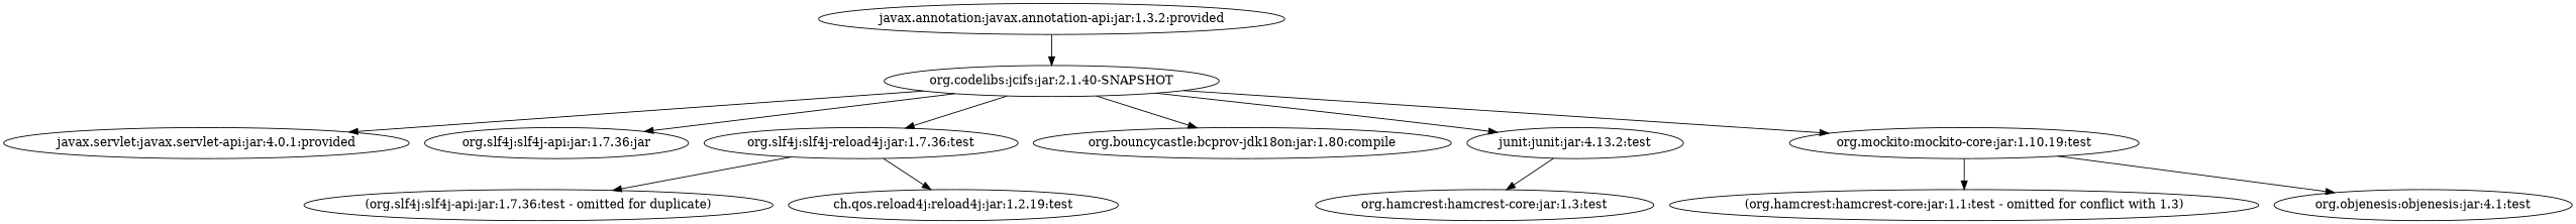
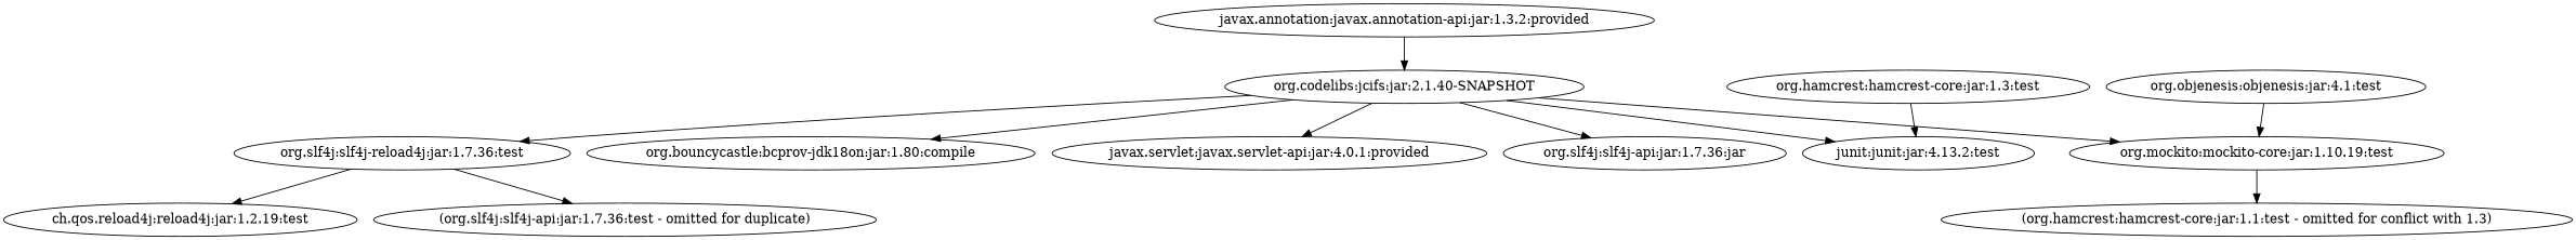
  digraph {
    "org.codelibs:jcifs:jar:2.1.40-SNAPSHOT"
    "javax.servlet:javax.servlet-api:jar:4.0.1:provided"
    n3 [label="org.slf4j:slf4j-api:jar:1.7.36:jar"]
    "org.slf4j:slf4j-reload4j:jar:1.7.36:test"
    "org.bouncycastle:bcprov-jdk18on:jar:1.80:compile"
    "junit:junit:jar:4.13.2:test"
    "org.mockito:mockito-core:jar:1.10.19:test"
    "javax.annotation:javax.annotation-api:jar:1.3.2:provided"
    "(org.slf4j:slf4j-api:jar:1.7.36:test - omitted for duplicate)"
    "ch.qos.reload4j:reload4j:jar:1.2.19:test"
    "org.hamcrest:hamcrest-core:jar:1.3:test"
    "(org.hamcrest:hamcrest-core:jar:1.1:test - omitted for conflict with 1.3)"
    n13 [label="org.objenesis:objenesis:jar:4.1:test"]
    "org.codelibs:jcifs:jar:2.1.40-SNAPSHOT" -> "javax.servlet:javax.servlet-api:jar:4.0.1:provided"
    "org.codelibs:jcifs:jar:2.1.40-SNAPSHOT" -> n3
    "org.codelibs:jcifs:jar:2.1.40-SNAPSHOT" -> "org.slf4j:slf4j-reload4j:jar:1.7.36:test"
    "org.codelibs:jcifs:jar:2.1.40-SNAPSHOT" -> "org.bouncycastle:bcprov-jdk18on:jar:1.80:compile"
    "org.codelibs:jcifs:jar:2.1.40-SNAPSHOT" -> "junit:junit:jar:4.13.2:test"
    "org.codelibs:jcifs:jar:2.1.40-SNAPSHOT" -> "org.mockito:mockito-core:jar:1.10.19:test"
    "org.slf4j:slf4j-reload4j:jar:1.7.36:test" -> "(org.slf4j:slf4j-api:jar:1.7.36:test - omitted for duplicate)"
    "org.slf4j:slf4j-reload4j:jar:1.7.36:test" -> "ch.qos.reload4j:reload4j:jar:1.2.19:test"
-   "junit:junit:jar:4.13.2:test" -> "org.hamcrest:hamcrest-core:jar:1.3:test"
+   "org.hamcrest:hamcrest-core:jar:1.3:test" -> "junit:junit:jar:4.13.2:test"
    "org.mockito:mockito-core:jar:1.10.19:test" -> "(org.hamcrest:hamcrest-core:jar:1.1:test - omitted for conflict with 1.3)"
-   "org.mockito:mockito-core:jar:1.10.19:test" -> n13
+   n13 -> "org.mockito:mockito-core:jar:1.10.19:test"
    "javax.annotation:javax.annotation-api:jar:1.3.2:provided" -> "org.codelibs:jcifs:jar:2.1.40-SNAPSHOT"
  }
